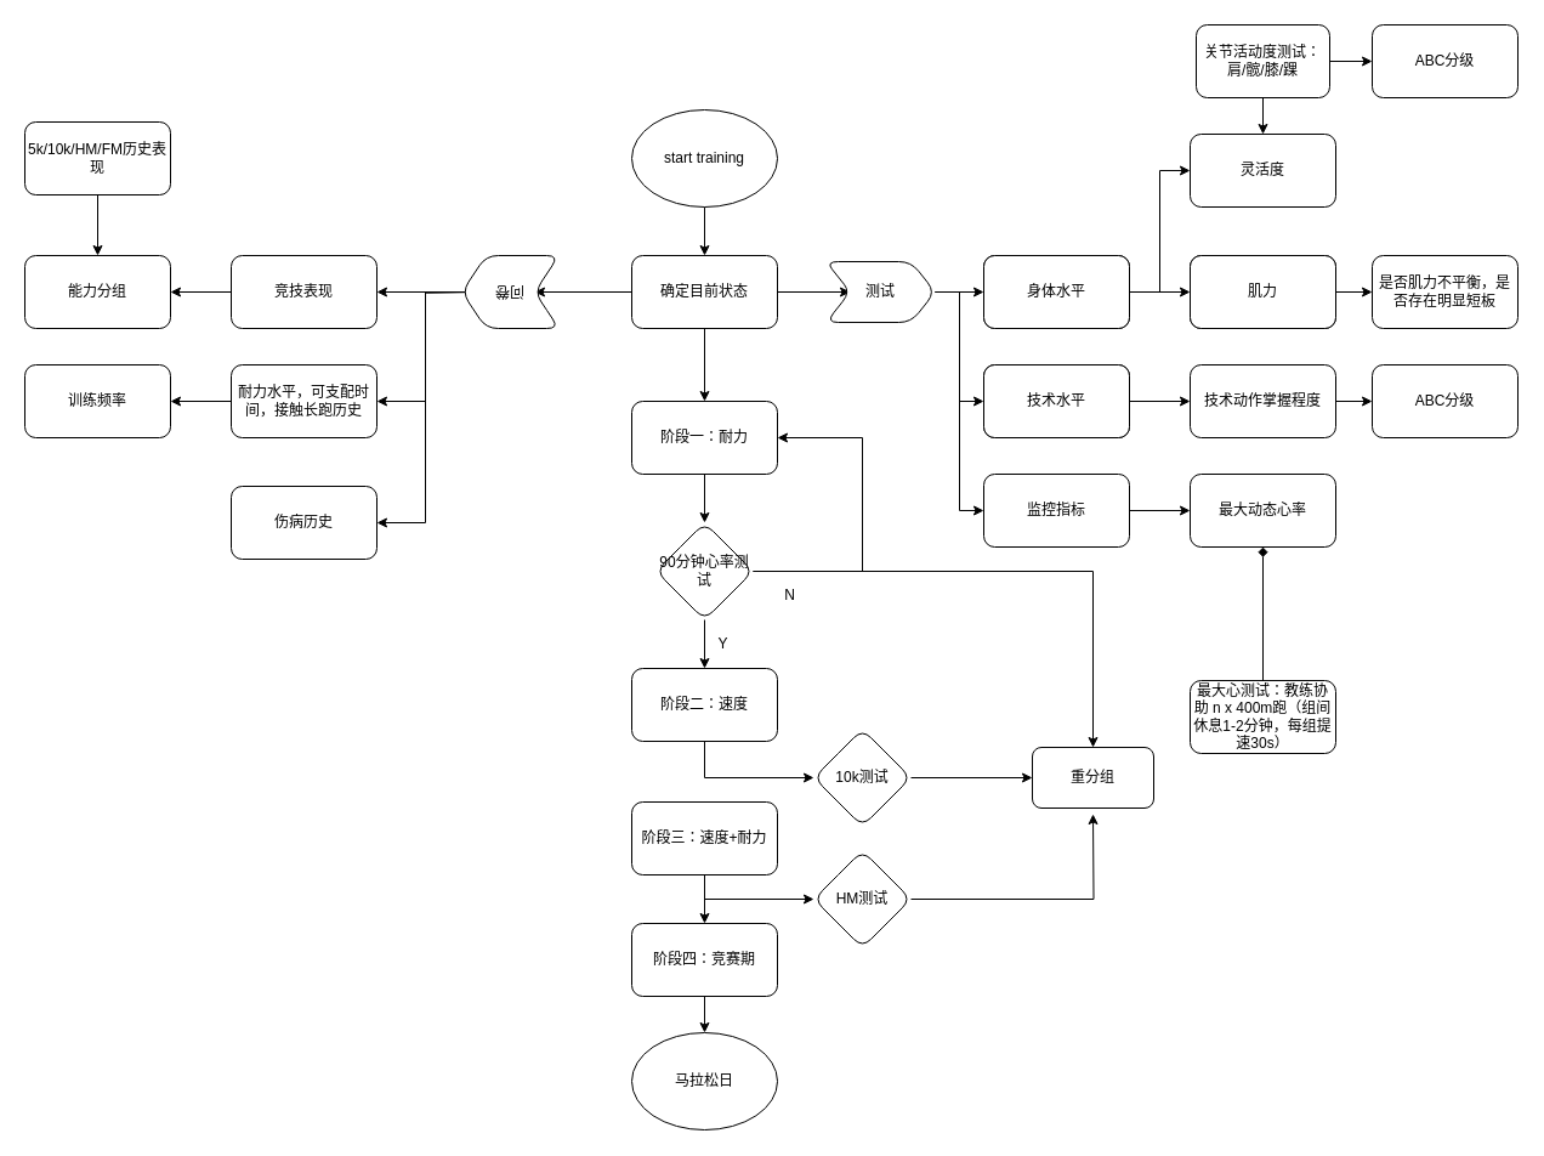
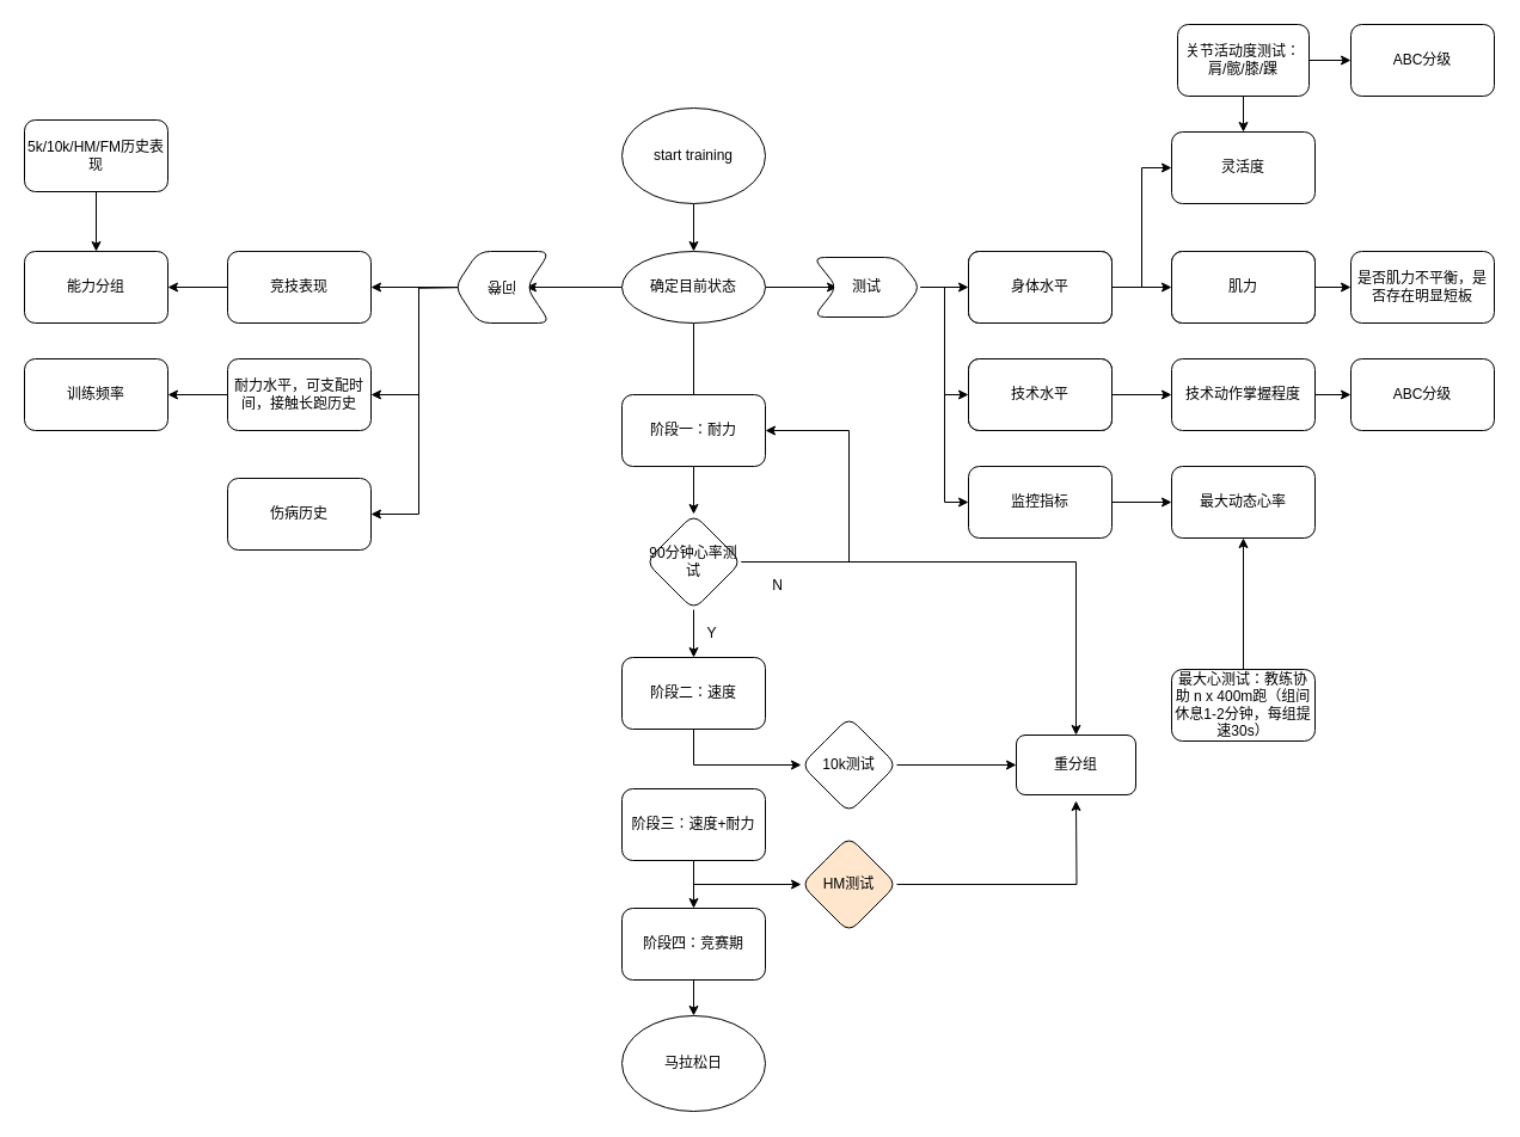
  <mxCell id="0" />
  <mxCell id="1" parent="0" />
- <mxCell id="2" value="" style="edgeStyle=orthogonalEdgeStyle;rounded=0;orthogonalLoop=1;jettySize=auto;html=1;" edge="1" parent="1" source="5" target="15"><mxGeometry relative="1" as="geometry" /></mxCell>
+ <mxCell id="2" value="" style="edgeStyle=orthogonalEdgeStyle;rounded=0;orthogonalLoop=1;jettySize=auto;html=1;endArrow=none;" edge="1" parent="1" source="5" target="15"><mxGeometry relative="1" as="geometry" /></mxCell>
  <mxCell id="3" value="" style="edgeStyle=orthogonalEdgeStyle;rounded=0;orthogonalLoop=1;jettySize=auto;html=1;" edge="1" parent="1" source="5" target="37"><mxGeometry relative="1" as="geometry" /></mxCell>
  <mxCell id="4" value="" style="edgeStyle=orthogonalEdgeStyle;rounded=0;orthogonalLoop=1;jettySize=auto;html=1;" edge="1" parent="1" source="5" target="52"><mxGeometry relative="1" as="geometry" /></mxCell>
- <mxCell id="5" value="确定目前状态" style="rounded=1;whiteSpace=wrap;html=1;" vertex="1" parent="1"><mxGeometry x="520" y="210" width="120" height="60" as="geometry" /></mxCell>
+ <mxCell id="5" value="确定目前状态" style="ellipse;whiteSpace=wrap;html=1;" vertex="1" parent="1"><mxGeometry x="520" y="210" width="120" height="60" as="geometry" /></mxCell>
  <mxCell id="6" value="" style="edgeStyle=orthogonalEdgeStyle;rounded=0;orthogonalLoop=1;jettySize=auto;html=1;" edge="1" parent="1" source="7" target="5"><mxGeometry relative="1" as="geometry" /></mxCell>
  <mxCell id="7" value="start training" style="ellipse;whiteSpace=wrap;html=1;" vertex="1" parent="1"><mxGeometry x="520" y="90" width="120" height="80" as="geometry" /></mxCell>
  <mxCell id="8" style="edgeStyle=orthogonalEdgeStyle;rounded=0;orthogonalLoop=1;jettySize=auto;html=1;entryX=1;entryY=0.5;entryDx=0;entryDy=0;" edge="1" parent="1" source="9" target="23"><mxGeometry relative="1" as="geometry" /></mxCell>
  <mxCell id="9" value="竞技表现" style="whiteSpace=wrap;html=1;rounded=1;" vertex="1" parent="1"><mxGeometry x="190" y="210" width="120" height="60" as="geometry" /></mxCell>
  <mxCell id="10" value="" style="edgeStyle=orthogonalEdgeStyle;rounded=0;orthogonalLoop=1;jettySize=auto;html=1;" edge="1" parent="1" source="11" target="12"><mxGeometry relative="1" as="geometry" /></mxCell>
  <mxCell id="11" value="身体水平" style="whiteSpace=wrap;html=1;rounded=1;" vertex="1" parent="1"><mxGeometry x="810" y="210" width="120" height="60" as="geometry" /></mxCell>
  <mxCell id="12" value="肌力" style="whiteSpace=wrap;html=1;rounded=1;" vertex="1" parent="1"><mxGeometry x="980" y="210" width="120" height="60" as="geometry" /></mxCell>
  <mxCell id="13" value="灵活度" style="whiteSpace=wrap;html=1;rounded=1;" vertex="1" parent="1"><mxGeometry x="980" y="110" width="120" height="60" as="geometry" /></mxCell>
  <mxCell id="14" value="" style="edgeStyle=orthogonalEdgeStyle;rounded=0;orthogonalLoop=1;jettySize=auto;html=1;" edge="1" parent="1" source="15" target="56"><mxGeometry relative="1" as="geometry" /></mxCell>
  <mxCell id="15" value="阶段一：耐力" style="whiteSpace=wrap;html=1;rounded=1;" vertex="1" parent="1"><mxGeometry x="520" y="330" width="120" height="60" as="geometry" /></mxCell>
  <mxCell id="16" style="edgeStyle=orthogonalEdgeStyle;rounded=0;orthogonalLoop=1;jettySize=auto;html=1;entryX=0;entryY=0.5;entryDx=0;entryDy=0;exitX=0.5;exitY=1;exitDx=0;exitDy=0;" edge="1" parent="1" source="17" target="66"><mxGeometry relative="1" as="geometry" /></mxCell>
  <mxCell id="17" value="阶段二：速度" style="whiteSpace=wrap;html=1;rounded=1;" vertex="1" parent="1"><mxGeometry x="520" y="550" width="120" height="60" as="geometry" /></mxCell>
  <mxCell id="18" value="技术水平" style="whiteSpace=wrap;html=1;rounded=1;" vertex="1" parent="1"><mxGeometry x="810" y="300" width="120" height="60" as="geometry" /></mxCell>
  <mxCell id="19" value="" style="edgeStyle=orthogonalEdgeStyle;rounded=0;orthogonalLoop=1;jettySize=auto;html=1;" edge="1" parent="1" source="20" target="23"><mxGeometry relative="1" as="geometry" /></mxCell>
  <mxCell id="20" value="5k/10k/HM/FM历史表现" style="whiteSpace=wrap;html=1;rounded=1;" vertex="1" parent="1"><mxGeometry x="20" y="100" width="120" height="60" as="geometry" /></mxCell>
  <mxCell id="21" style="edgeStyle=orthogonalEdgeStyle;rounded=0;orthogonalLoop=1;jettySize=auto;html=1;entryX=1;entryY=0.5;entryDx=0;entryDy=0;" edge="1" parent="1" target="25"><mxGeometry relative="1" as="geometry"><mxPoint x="390" y="240" as="sourcePoint" /></mxGeometry></mxCell>
  <mxCell id="22" style="edgeStyle=orthogonalEdgeStyle;rounded=0;orthogonalLoop=1;jettySize=auto;html=1;entryX=1;entryY=0.5;entryDx=0;entryDy=0;" edge="1" parent="1" target="26"><mxGeometry relative="1" as="geometry"><mxPoint x="390" y="240" as="sourcePoint" /></mxGeometry></mxCell>
  <mxCell id="23" value="能力分组" style="whiteSpace=wrap;html=1;rounded=1;" vertex="1" parent="1"><mxGeometry x="20" y="210" width="120" height="60" as="geometry" /></mxCell>
  <mxCell id="24" value="" style="edgeStyle=orthogonalEdgeStyle;rounded=0;orthogonalLoop=1;jettySize=auto;html=1;" edge="1" parent="1" source="25" target="27"><mxGeometry relative="1" as="geometry" /></mxCell>
  <mxCell id="25" value="耐力水平，可支配时间，接触长跑历史" style="whiteSpace=wrap;html=1;rounded=1;" vertex="1" parent="1"><mxGeometry x="190" y="300" width="120" height="60" as="geometry" /></mxCell>
  <mxCell id="26" value="伤病历史" style="whiteSpace=wrap;html=1;rounded=1;" vertex="1" parent="1"><mxGeometry x="190" y="400" width="120" height="60" as="geometry" /></mxCell>
  <mxCell id="27" value="训练频率" style="whiteSpace=wrap;html=1;rounded=1;" vertex="1" parent="1"><mxGeometry x="20" y="300" width="120" height="60" as="geometry" /></mxCell>
  <mxCell id="28" style="edgeStyle=orthogonalEdgeStyle;rounded=0;orthogonalLoop=1;jettySize=auto;html=1;entryX=0;entryY=0.5;entryDx=0;entryDy=0;" edge="1" parent="1" source="29" target="13"><mxGeometry relative="1" as="geometry" /></mxCell>
  <mxCell id="29" value="身体水平" style="whiteSpace=wrap;html=1;rounded=1;" vertex="1" parent="1"><mxGeometry x="810" y="210" width="120" height="60" as="geometry" /></mxCell>
  <mxCell id="30" value="" style="edgeStyle=orthogonalEdgeStyle;rounded=0;orthogonalLoop=1;jettySize=auto;html=1;" edge="1" parent="1" source="31" target="47"><mxGeometry relative="1" as="geometry" /></mxCell>
  <mxCell id="31" value="肌力" style="whiteSpace=wrap;html=1;rounded=1;" vertex="1" parent="1"><mxGeometry x="980" y="210" width="120" height="60" as="geometry" /></mxCell>
  <mxCell id="32" value="" style="edgeStyle=orthogonalEdgeStyle;rounded=0;orthogonalLoop=1;jettySize=auto;html=1;" edge="1" parent="1" source="33" target="49"><mxGeometry relative="1" as="geometry" /></mxCell>
  <mxCell id="33" value="技术水平" style="whiteSpace=wrap;html=1;rounded=1;" vertex="1" parent="1"><mxGeometry x="810" y="300" width="120" height="60" as="geometry" /></mxCell>
  <mxCell id="34" style="edgeStyle=orthogonalEdgeStyle;rounded=0;orthogonalLoop=1;jettySize=auto;html=1;entryX=0;entryY=0.5;entryDx=0;entryDy=0;" edge="1" parent="1" source="37" target="29"><mxGeometry relative="1" as="geometry" /></mxCell>
  <mxCell id="35" style="edgeStyle=orthogonalEdgeStyle;rounded=0;orthogonalLoop=1;jettySize=auto;html=1;entryX=0;entryY=0.5;entryDx=0;entryDy=0;" edge="1" parent="1" source="37" target="33"><mxGeometry relative="1" as="geometry" /></mxCell>
  <mxCell id="36" style="edgeStyle=orthogonalEdgeStyle;rounded=0;orthogonalLoop=1;jettySize=auto;html=1;entryX=0;entryY=0.5;entryDx=0;entryDy=0;" edge="1" parent="1" source="37" target="39"><mxGeometry relative="1" as="geometry" /></mxCell>
  <mxCell id="37" value="测试" style="shape=step;perimeter=stepPerimeter;whiteSpace=wrap;html=1;fixedSize=1;rounded=1;" vertex="1" parent="1"><mxGeometry x="680" y="215" width="90" height="50" as="geometry" /></mxCell>
  <mxCell id="38" value="" style="edgeStyle=orthogonalEdgeStyle;rounded=0;orthogonalLoop=1;jettySize=auto;html=1;" edge="1" parent="1" source="39" target="40"><mxGeometry relative="1" as="geometry" /></mxCell>
  <mxCell id="39" value="监控指标" style="whiteSpace=wrap;html=1;rounded=1;" vertex="1" parent="1"><mxGeometry x="810" y="390" width="120" height="60" as="geometry" /></mxCell>
  <mxCell id="40" value="最大动态心率" style="whiteSpace=wrap;html=1;rounded=1;" vertex="1" parent="1"><mxGeometry x="980" y="390" width="120" height="60" as="geometry" /></mxCell>
- <mxCell id="41" style="edgeStyle=orthogonalEdgeStyle;rounded=0;orthogonalLoop=1;jettySize=auto;html=1;entryX=0.5;entryY=1;entryDx=0;entryDy=0;endArrow=diamond;" edge="1" parent="1" source="42" target="40"><mxGeometry relative="1" as="geometry" /></mxCell>
+ <mxCell id="41" style="edgeStyle=orthogonalEdgeStyle;rounded=0;orthogonalLoop=1;jettySize=auto;html=1;entryX=0.5;entryY=1;entryDx=0;entryDy=0;" edge="1" parent="1" source="42" target="40"><mxGeometry relative="1" as="geometry" /></mxCell>
  <mxCell id="42" value="最大心测试：教练协助 n x 400m跑（组间休息1-2分钟，每组提速30s）" style="whiteSpace=wrap;html=1;rounded=1;" vertex="1" parent="1"><mxGeometry x="980" y="560" width="120" height="60" as="geometry" /></mxCell>
  <mxCell id="43" value="" style="edgeStyle=orthogonalEdgeStyle;rounded=0;orthogonalLoop=1;jettySize=auto;html=1;" edge="1" parent="1" source="45" target="13"><mxGeometry relative="1" as="geometry" /></mxCell>
  <mxCell id="44" value="" style="edgeStyle=orthogonalEdgeStyle;rounded=0;orthogonalLoop=1;jettySize=auto;html=1;" edge="1" parent="1" source="45" target="46"><mxGeometry relative="1" as="geometry" /></mxCell>
  <mxCell id="45" value="关节活动度测试：肩/髋/膝/踝" style="whiteSpace=wrap;html=1;rounded=1;" vertex="1" parent="1"><mxGeometry x="985" y="20" width="110" height="60" as="geometry" /></mxCell>
  <mxCell id="46" value="ABC分级" style="whiteSpace=wrap;html=1;rounded=1;" vertex="1" parent="1"><mxGeometry x="1130" y="20" width="120" height="60" as="geometry" /></mxCell>
  <mxCell id="47" value="是否肌力不平衡，是否存在明显短板" style="whiteSpace=wrap;html=1;rounded=1;" vertex="1" parent="1"><mxGeometry x="1130" y="210" width="120" height="60" as="geometry" /></mxCell>
  <mxCell id="48" value="" style="edgeStyle=orthogonalEdgeStyle;rounded=0;orthogonalLoop=1;jettySize=auto;html=1;" edge="1" parent="1" source="49" target="50"><mxGeometry relative="1" as="geometry" /></mxCell>
  <mxCell id="49" value="技术动作掌握程度" style="whiteSpace=wrap;html=1;rounded=1;" vertex="1" parent="1"><mxGeometry x="980" y="300" width="120" height="60" as="geometry" /></mxCell>
  <mxCell id="50" value="ABC分级" style="whiteSpace=wrap;html=1;rounded=1;" vertex="1" parent="1"><mxGeometry x="1130" y="300" width="120" height="60" as="geometry" /></mxCell>
  <mxCell id="51" style="edgeStyle=orthogonalEdgeStyle;rounded=0;orthogonalLoop=1;jettySize=auto;html=1;entryX=1;entryY=0.5;entryDx=0;entryDy=0;" edge="1" parent="1" source="52" target="9"><mxGeometry relative="1" as="geometry" /></mxCell>
  <mxCell id="52" value="问卷" style="shape=step;perimeter=stepPerimeter;whiteSpace=wrap;html=1;fixedSize=1;rounded=1;rotation=-180;" vertex="1" parent="1"><mxGeometry x="380" y="210" width="80" height="60" as="geometry" /></mxCell>
  <mxCell id="53" style="edgeStyle=orthogonalEdgeStyle;rounded=0;orthogonalLoop=1;jettySize=auto;html=1;entryX=1;entryY=0.5;entryDx=0;entryDy=0;exitX=1;exitY=0.5;exitDx=0;exitDy=0;" edge="1" parent="1" source="56" target="15"><mxGeometry relative="1" as="geometry"><Array as="points"><mxPoint x="710" y="470" /><mxPoint x="710" y="360" /></Array></mxGeometry></mxCell>
  <mxCell id="54" style="edgeStyle=orthogonalEdgeStyle;rounded=0;orthogonalLoop=1;jettySize=auto;html=1;entryX=0.5;entryY=0;entryDx=0;entryDy=0;" edge="1" parent="1" source="56" target="69"><mxGeometry relative="1" as="geometry" /></mxCell>
  <mxCell id="55" style="edgeStyle=orthogonalEdgeStyle;rounded=0;orthogonalLoop=1;jettySize=auto;html=1;entryX=0.5;entryY=0;entryDx=0;entryDy=0;" edge="1" parent="1" source="56" target="17"><mxGeometry relative="1" as="geometry" /></mxCell>
  <mxCell id="56" value="90分钟心率测试" style="rhombus;whiteSpace=wrap;html=1;rounded=1;" vertex="1" parent="1"><mxGeometry x="540" y="430" width="80" height="80" as="geometry" /></mxCell>
  <mxCell id="57" value="N" style="text;html=1;align=center;verticalAlign=middle;resizable=0;points=[];autosize=1;strokeColor=none;fillColor=none;" vertex="1" parent="1"><mxGeometry x="640" y="480" width="20" height="20" as="geometry" /></mxCell>
  <mxCell id="58" value="Y" style="text;html=1;align=center;verticalAlign=middle;resizable=0;points=[];autosize=1;strokeColor=none;fillColor=none;" vertex="1" parent="1"><mxGeometry x="585" y="520" width="20" height="20" as="geometry" /></mxCell>
  <mxCell id="59" value="" style="edgeStyle=orthogonalEdgeStyle;rounded=0;orthogonalLoop=1;jettySize=auto;html=1;" edge="1" parent="1" source="61" target="63"><mxGeometry relative="1" as="geometry" /></mxCell>
  <mxCell id="60" style="edgeStyle=orthogonalEdgeStyle;rounded=0;orthogonalLoop=1;jettySize=auto;html=1;entryX=0;entryY=0.5;entryDx=0;entryDy=0;exitX=0.5;exitY=1;exitDx=0;exitDy=0;" edge="1" parent="1" source="61" target="68"><mxGeometry relative="1" as="geometry" /></mxCell>
  <mxCell id="61" value="阶段三：速度+耐力" style="whiteSpace=wrap;html=1;rounded=1;" vertex="1" parent="1"><mxGeometry x="520" y="660" width="120" height="60" as="geometry" /></mxCell>
  <mxCell id="62" value="" style="edgeStyle=orthogonalEdgeStyle;rounded=0;orthogonalLoop=1;jettySize=auto;html=1;" edge="1" parent="1" source="63" target="64"><mxGeometry relative="1" as="geometry" /></mxCell>
  <mxCell id="63" value="阶段四：竞赛期" style="whiteSpace=wrap;html=1;rounded=1;" vertex="1" parent="1"><mxGeometry x="520" y="760" width="120" height="60" as="geometry" /></mxCell>
  <mxCell id="64" value="马拉松日" style="ellipse;whiteSpace=wrap;html=1;" vertex="1" parent="1"><mxGeometry x="520" y="850" width="120" height="80" as="geometry" /></mxCell>
  <mxCell id="65" style="edgeStyle=orthogonalEdgeStyle;rounded=0;orthogonalLoop=1;jettySize=auto;html=1;entryX=0;entryY=0.5;entryDx=0;entryDy=0;" edge="1" parent="1" source="66" target="69"><mxGeometry relative="1" as="geometry" /></mxCell>
  <mxCell id="66" value="10k测试" style="rhombus;whiteSpace=wrap;html=1;rounded=1;" vertex="1" parent="1"><mxGeometry x="670" y="600" width="80" height="80" as="geometry" /></mxCell>
  <mxCell id="67" style="edgeStyle=orthogonalEdgeStyle;rounded=0;orthogonalLoop=1;jettySize=auto;html=1;" edge="1" parent="1" source="68"><mxGeometry relative="1" as="geometry"><mxPoint x="900" y="670" as="targetPoint" /></mxGeometry></mxCell>
- <mxCell id="68" value="HM测试" style="rhombus;whiteSpace=wrap;html=1;rounded=1;" vertex="1" parent="1"><mxGeometry x="670" y="700" width="80" height="80" as="geometry" /></mxCell>
+ <mxCell id="68" value="HM测试" style="rhombus;whiteSpace=wrap;html=1;rounded=1;fillColor=#ffe6cc;" vertex="1" parent="1"><mxGeometry x="670" y="700" width="80" height="80" as="geometry" /></mxCell>
  <mxCell id="69" value="重分组" style="whiteSpace=wrap;html=1;rounded=1;" vertex="1" parent="1"><mxGeometry x="850" y="615" width="100" height="50" as="geometry" /></mxCell>
